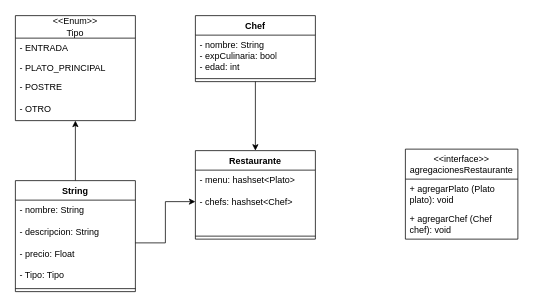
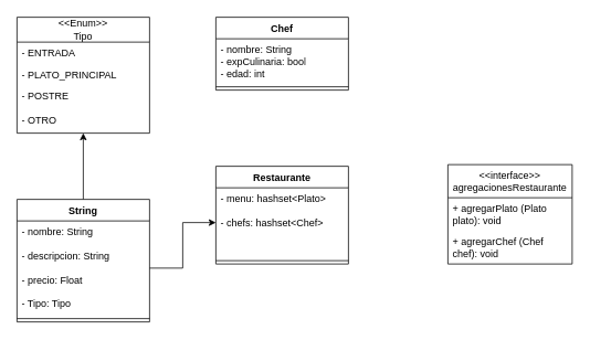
  <mxCell id="0" />
  <mxCell id="1" parent="0" />
  <mxCell id="2" style="edgeStyle=orthogonalEdgeStyle;rounded=0;orthogonalLoop=1;jettySize=auto;html=1;exitX=0.5;exitY=0;exitDx=0;exitDy=0;entryX=0.5;entryY=1;entryDx=0;entryDy=0;" edge="1" parent="1" source="3" target="6"><mxGeometry relative="1" as="geometry" /></mxCell>
  <mxCell id="3" value="String" style="swimlane;fontStyle=1;align=center;verticalAlign=top;childLayout=stackLayout;horizontal=1;startSize=26;horizontalStack=0;resizeParent=1;resizeParentMax=0;resizeLast=0;collapsible=1;marginBottom=0;whiteSpace=wrap;html=1;" vertex="1" parent="1"><mxGeometry x="20" y="240" width="160" height="148" as="geometry" /></mxCell>
  <mxCell id="4" value="&lt;div&gt;- nombre: String&lt;/div&gt;&lt;div&gt;&lt;br&gt;&lt;/div&gt;&lt;div&gt;- descripcion: String&lt;/div&gt;&lt;div&gt;&lt;br&gt;&lt;/div&gt;&lt;div&gt;- precio: Float&lt;/div&gt;&lt;div&gt;&lt;br&gt;&lt;/div&gt;&lt;div&gt;- Tipo: Tipo&lt;/div&gt;&lt;div&gt;&lt;br&gt;&lt;/div&gt;" style="text;strokeColor=none;fillColor=none;align=left;verticalAlign=top;spacingLeft=4;spacingRight=4;overflow=hidden;rotatable=0;points=[[0,0.5],[1,0.5]];portConstraint=eastwest;whiteSpace=wrap;html=1;" vertex="1" parent="3"><mxGeometry y="26" width="160" height="114" as="geometry" /></mxCell>
  <mxCell id="5" value="" style="line;strokeWidth=1;fillColor=none;align=left;verticalAlign=middle;spacingTop=-1;spacingLeft=3;spacingRight=3;rotatable=0;labelPosition=right;points=[];portConstraint=eastwest;strokeColor=inherit;" vertex="1" parent="3"><mxGeometry y="140" width="160" height="8" as="geometry" /></mxCell>
  <mxCell id="6" value="&lt;div&gt;&amp;lt;&amp;lt;Enum&amp;gt;&amp;gt;&lt;/div&gt;&lt;div&gt;Tipo&lt;br&gt;&lt;/div&gt;" style="swimlane;fontStyle=0;childLayout=stackLayout;horizontal=1;startSize=30;fillColor=none;horizontalStack=0;resizeParent=1;resizeParentMax=0;resizeLast=0;collapsible=1;marginBottom=0;whiteSpace=wrap;html=1;" vertex="1" parent="1"><mxGeometry x="20" y="20" width="160" height="140" as="geometry" /></mxCell>
  <mxCell id="7" value="- ENTRADA" style="text;strokeColor=none;fillColor=none;align=left;verticalAlign=top;spacingLeft=4;spacingRight=4;overflow=hidden;rotatable=0;points=[[0,0.5],[1,0.5]];portConstraint=eastwest;whiteSpace=wrap;html=1;" vertex="1" parent="6"><mxGeometry y="30" width="160" height="26" as="geometry" /></mxCell>
  <mxCell id="8" value="- PLATO_PRINCIPAL" style="text;strokeColor=none;fillColor=none;align=left;verticalAlign=top;spacingLeft=4;spacingRight=4;overflow=hidden;rotatable=0;points=[[0,0.5],[1,0.5]];portConstraint=eastwest;whiteSpace=wrap;html=1;" vertex="1" parent="6"><mxGeometry y="56" width="160" height="26" as="geometry" /></mxCell>
  <mxCell id="9" value="&lt;div&gt;- POSTRE&lt;/div&gt;&lt;div&gt;&lt;br&gt;&lt;/div&gt;&lt;div&gt;- OTRO&lt;br&gt;&lt;/div&gt;" style="text;strokeColor=none;fillColor=none;align=left;verticalAlign=top;spacingLeft=4;spacingRight=4;overflow=hidden;rotatable=0;points=[[0,0.5],[1,0.5]];portConstraint=eastwest;whiteSpace=wrap;html=1;" vertex="1" parent="6"><mxGeometry y="82" width="160" height="58" as="geometry" /></mxCell>
- <mxCell id="10" style="edgeStyle=orthogonalEdgeStyle;rounded=0;orthogonalLoop=1;jettySize=auto;html=1;exitX=0.5;exitY=1;exitDx=0;exitDy=0;entryX=0.5;entryY=0;entryDx=0;entryDy=0;" edge="1" parent="1" source="11" target="14"><mxGeometry relative="1" as="geometry" /></mxCell>
  <mxCell id="11" value="Chef" style="swimlane;fontStyle=1;align=center;verticalAlign=top;childLayout=stackLayout;horizontal=1;startSize=26;horizontalStack=0;resizeParent=1;resizeParentMax=0;resizeLast=0;collapsible=1;marginBottom=0;whiteSpace=wrap;html=1;" vertex="1" parent="1"><mxGeometry x="260" y="20" width="160" height="88" as="geometry" /></mxCell>
  <mxCell id="12" value="&lt;div&gt;- nombre: String&lt;/div&gt;&lt;div&gt;- expCulinaria: bool&lt;br&gt;&lt;/div&gt;&lt;div&gt;- edad: int&lt;br&gt;&lt;/div&gt;" style="text;strokeColor=none;fillColor=none;align=left;verticalAlign=top;spacingLeft=4;spacingRight=4;overflow=hidden;rotatable=0;points=[[0,0.5],[1,0.5]];portConstraint=eastwest;whiteSpace=wrap;html=1;" vertex="1" parent="11"><mxGeometry y="26" width="160" height="54" as="geometry" /></mxCell>
  <mxCell id="13" value="" style="line;strokeWidth=1;fillColor=none;align=left;verticalAlign=middle;spacingTop=-1;spacingLeft=3;spacingRight=3;rotatable=0;labelPosition=right;points=[];portConstraint=eastwest;strokeColor=inherit;" vertex="1" parent="11"><mxGeometry y="80" width="160" height="8" as="geometry" /></mxCell>
  <mxCell id="14" value="Restaurante" style="swimlane;fontStyle=1;align=center;verticalAlign=top;childLayout=stackLayout;horizontal=1;startSize=26;horizontalStack=0;resizeParent=1;resizeParentMax=0;resizeLast=0;collapsible=1;marginBottom=0;whiteSpace=wrap;html=1;" vertex="1" parent="1"><mxGeometry x="260" y="200" width="160" height="118" as="geometry" /></mxCell>
  <mxCell id="15" value="&lt;div&gt;- menu: hashset&amp;lt;Plato&amp;gt;&lt;/div&gt;&lt;div&gt;&lt;br&gt;&lt;/div&gt;&lt;div&gt;- chefs: hashset&amp;lt;Chef&amp;gt;&lt;/div&gt;&lt;div&gt;&lt;br&gt;&lt;/div&gt;" style="text;strokeColor=none;fillColor=none;align=left;verticalAlign=top;spacingLeft=4;spacingRight=4;overflow=hidden;rotatable=0;points=[[0,0.5],[1,0.5]];portConstraint=eastwest;whiteSpace=wrap;html=1;" vertex="1" parent="14"><mxGeometry y="26" width="160" height="84" as="geometry" /></mxCell>
  <mxCell id="16" value="" style="line;strokeWidth=1;fillColor=none;align=left;verticalAlign=middle;spacingTop=-1;spacingLeft=3;spacingRight=3;rotatable=0;labelPosition=right;points=[];portConstraint=eastwest;strokeColor=inherit;" vertex="1" parent="14"><mxGeometry y="110" width="160" height="8" as="geometry" /></mxCell>
  <mxCell id="17" value="&amp;lt;&amp;lt;interface&amp;gt;&amp;gt;&lt;br&gt;agregacionesRestaurante" style="swimlane;fontStyle=0;childLayout=stackLayout;horizontal=1;startSize=40;fillColor=none;horizontalStack=0;resizeParent=1;resizeParentMax=0;resizeLast=0;collapsible=1;marginBottom=0;whiteSpace=wrap;html=1;" vertex="1" parent="1"><mxGeometry x="540" y="198" width="150" height="120" as="geometry" /></mxCell>
  <mxCell id="18" value="+ agregarPlato (Plato plato): void" style="text;strokeColor=none;fillColor=none;align=left;verticalAlign=top;spacingLeft=4;spacingRight=4;overflow=hidden;rotatable=0;points=[[0,0.5],[1,0.5]];portConstraint=eastwest;whiteSpace=wrap;html=1;" vertex="1" parent="17"><mxGeometry y="40" width="150" height="40" as="geometry" /></mxCell>
  <mxCell id="19" value="+ agregarChef (Chef chef): void" style="text;strokeColor=none;fillColor=none;align=left;verticalAlign=top;spacingLeft=4;spacingRight=4;overflow=hidden;rotatable=0;points=[[0,0.5],[1,0.5]];portConstraint=eastwest;whiteSpace=wrap;html=1;" vertex="1" parent="17"><mxGeometry y="80" width="150" height="40" as="geometry" /></mxCell>
  <mxCell id="20" style="edgeStyle=orthogonalEdgeStyle;rounded=0;orthogonalLoop=1;jettySize=auto;html=1;exitX=1;exitY=0.5;exitDx=0;exitDy=0;entryX=0;entryY=0.5;entryDx=0;entryDy=0;" edge="1" parent="1" source="4" target="15"><mxGeometry relative="1" as="geometry" /></mxCell>
